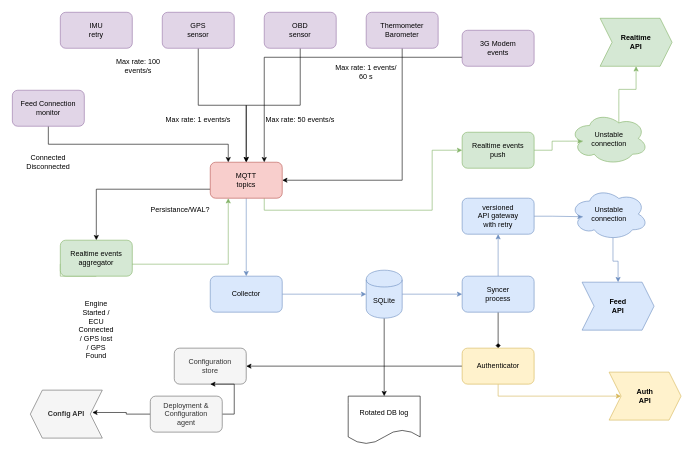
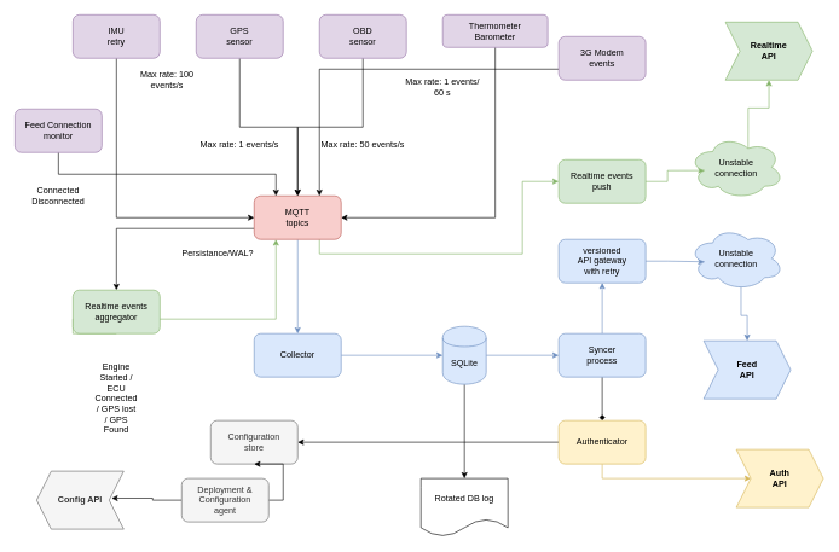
  <mxCell id="0" />
  <mxCell id="1" parent="0" />
+ <mxCell id="2" style="edgeStyle=orthogonalEdgeStyle;rounded=0;orthogonalLoop=1;jettySize=auto;html=1;exitX=0.5;exitY=1;exitDx=0;exitDy=0;entryX=0;entryY=0.5;entryDx=0;entryDy=0;" edge="1" parent="1" source="3" target="13"><mxGeometry relative="1" as="geometry" /></mxCell>
  <mxCell id="3" value="IMU&lt;br&gt;retry&lt;br&gt;" style="rounded=1;whiteSpace=wrap;html=1;fillColor=#e1d5e7;strokeColor=#9673a6;" vertex="1" parent="1"><mxGeometry x="100" y="20" width="120" height="60" as="geometry" /></mxCell>
  <mxCell id="4" style="edgeStyle=orthogonalEdgeStyle;rounded=0;orthogonalLoop=1;jettySize=auto;html=1;exitX=0.5;exitY=1;exitDx=0;exitDy=0;" edge="1" parent="1" source="5" target="13"><mxGeometry relative="1" as="geometry" /></mxCell>
  <mxCell id="5" value="GPS&lt;br&gt;sensor&lt;br&gt;" style="rounded=1;whiteSpace=wrap;html=1;fillColor=#e1d5e7;strokeColor=#9673a6;" vertex="1" parent="1"><mxGeometry x="270" y="20" width="120" height="60" as="geometry" /></mxCell>
  <mxCell id="6" style="edgeStyle=orthogonalEdgeStyle;rounded=0;orthogonalLoop=1;jettySize=auto;html=1;exitX=0.5;exitY=1;exitDx=0;exitDy=0;entryX=0.5;entryY=0;entryDx=0;entryDy=0;" edge="1" parent="1" source="7" target="13"><mxGeometry relative="1" as="geometry" /></mxCell>
  <mxCell id="7" value="OBD&lt;br&gt;sensor&lt;br&gt;" style="rounded=1;whiteSpace=wrap;html=1;fillColor=#e1d5e7;strokeColor=#9673a6;" vertex="1" parent="1"><mxGeometry x="440" y="20" width="120" height="60" as="geometry" /></mxCell>
  <mxCell id="8" style="edgeStyle=orthogonalEdgeStyle;rounded=0;orthogonalLoop=1;jettySize=auto;html=1;exitX=0.5;exitY=1;exitDx=0;exitDy=0;entryX=1;entryY=0.5;entryDx=0;entryDy=0;" edge="1" parent="1" source="9" target="13"><mxGeometry relative="1" as="geometry" /></mxCell>
- <mxCell id="9" value="Thermometer&lt;br&gt;Barometer&lt;br&gt;" style="rounded=1;whiteSpace=wrap;html=1;fillColor=#e1d5e7;strokeColor=#9673a6;" vertex="1" parent="1"><mxGeometry x="610" y="20" width="120" height="60" as="geometry" /></mxCell>
+ <mxCell id="9" value="Thermometer&lt;br&gt;Barometer&lt;br&gt;" style="rounded=1;whiteSpace=wrap;html=1;fillColor=#e1d5e7;strokeColor=#9673a6;" vertex="1" parent="1"><mxGeometry x="610" y="20" width="145" height="45" as="geometry" /></mxCell>
  <mxCell id="10" style="edgeStyle=orthogonalEdgeStyle;rounded=0;orthogonalLoop=1;jettySize=auto;html=1;exitX=0.5;exitY=1;exitDx=0;exitDy=0;entryX=0.5;entryY=0;entryDx=0;entryDy=0;fillColor=#dae8fc;strokeColor=#6c8ebf;" edge="1" parent="1" source="13" target="19"><mxGeometry relative="1" as="geometry" /></mxCell>
  <mxCell id="11" style="edgeStyle=orthogonalEdgeStyle;rounded=0;orthogonalLoop=1;jettySize=auto;html=1;exitX=0;exitY=0.75;exitDx=0;exitDy=0;" edge="1" parent="1" source="13" target="32"><mxGeometry relative="1" as="geometry" /></mxCell>
  <mxCell id="12" style="edgeStyle=orthogonalEdgeStyle;rounded=0;orthogonalLoop=1;jettySize=auto;html=1;exitX=0.75;exitY=1;exitDx=0;exitDy=0;fillColor=#d5e8d4;strokeColor=#82b366;" edge="1" parent="1" source="13" target="42"><mxGeometry relative="1" as="geometry"><Array as="points"><mxPoint x="440" y="350" /><mxPoint x="720" y="350" /><mxPoint x="720" y="250" /></Array></mxGeometry></mxCell>
  <mxCell id="13" value="MQTT&lt;br&gt;topics&lt;br&gt;" style="rounded=1;whiteSpace=wrap;html=1;fillColor=#f8cecc;strokeColor=#b85450;" vertex="1" parent="1"><mxGeometry x="350" y="270" width="120" height="60" as="geometry" /></mxCell>
  <mxCell id="14" value="Max rate: 100 events/s" style="text;html=1;strokeColor=none;fillColor=none;align=center;verticalAlign=middle;whiteSpace=wrap;rounded=0;" vertex="1" parent="1"><mxGeometry x="170" y="100" width="120" height="20" as="geometry" /></mxCell>
  <mxCell id="15" value="Max rate: 1 events/s" style="text;html=1;strokeColor=none;fillColor=none;align=center;verticalAlign=middle;whiteSpace=wrap;rounded=0;" vertex="1" parent="1"><mxGeometry x="270" y="190" width="120" height="20" as="geometry" /></mxCell>
  <mxCell id="16" value="Max rate: 50 events/s" style="text;html=1;strokeColor=none;fillColor=none;align=center;verticalAlign=middle;whiteSpace=wrap;rounded=0;" vertex="1" parent="1"><mxGeometry x="440" y="190" width="120" height="20" as="geometry" /></mxCell>
  <mxCell id="17" value="Max rate: 1 events/ 60 s" style="text;html=1;strokeColor=none;fillColor=none;align=center;verticalAlign=middle;whiteSpace=wrap;rounded=0;" vertex="1" parent="1"><mxGeometry x="550" y="110" width="120" height="20" as="geometry" /></mxCell>
  <mxCell id="18" style="edgeStyle=orthogonalEdgeStyle;rounded=0;orthogonalLoop=1;jettySize=auto;html=1;exitX=1;exitY=0.5;exitDx=0;exitDy=0;entryX=0;entryY=0.5;entryDx=0;entryDy=0;fillColor=#dae8fc;strokeColor=#6c8ebf;" edge="1" parent="1" source="19" target="25"><mxGeometry relative="1" as="geometry" /></mxCell>
  <mxCell id="19" value="Collector" style="rounded=1;whiteSpace=wrap;html=1;fillColor=#dae8fc;strokeColor=#6c8ebf;" vertex="1" parent="1"><mxGeometry x="350" y="460" width="120" height="60" as="geometry" /></mxCell>
  <mxCell id="20" style="edgeStyle=orthogonalEdgeStyle;rounded=0;orthogonalLoop=1;jettySize=auto;html=1;exitX=0.5;exitY=0;exitDx=0;exitDy=0;entryX=0.5;entryY=1;entryDx=0;entryDy=0;fillColor=#dae8fc;strokeColor=#6c8ebf;" edge="1" parent="1" source="22" target="28"><mxGeometry relative="1" as="geometry" /></mxCell>
  <mxCell id="21" style="edgeStyle=orthogonalEdgeStyle;rounded=0;orthogonalLoop=1;jettySize=auto;html=1;exitX=0.5;exitY=1;exitDx=0;exitDy=0;entryX=0.5;entryY=0;entryDx=0;entryDy=0;endArrow=diamond;" edge="1" parent="1" source="22" target="48"><mxGeometry relative="1" as="geometry" /></mxCell>
  <mxCell id="22" value="Syncer&lt;br&gt;process&lt;br&gt;" style="rounded=1;whiteSpace=wrap;html=1;fillColor=#dae8fc;strokeColor=#6c8ebf;" vertex="1" parent="1"><mxGeometry x="770" y="460" width="120" height="60" as="geometry" /></mxCell>
  <mxCell id="23" style="edgeStyle=orthogonalEdgeStyle;rounded=0;orthogonalLoop=1;jettySize=auto;html=1;exitX=1;exitY=0.5;exitDx=0;exitDy=0;entryX=0;entryY=0.5;entryDx=0;entryDy=0;fillColor=#dae8fc;strokeColor=#6c8ebf;" edge="1" parent="1" source="25" target="22"><mxGeometry relative="1" as="geometry" /></mxCell>
  <mxCell id="24" style="edgeStyle=orthogonalEdgeStyle;rounded=0;orthogonalLoop=1;jettySize=auto;html=1;exitX=0.5;exitY=1;exitDx=0;exitDy=0;entryX=0.5;entryY=0;entryDx=0;entryDy=0;" edge="1" parent="1" source="25" target="26"><mxGeometry relative="1" as="geometry" /></mxCell>
  <mxCell id="25" value="SQLite" style="shape=cylinder;whiteSpace=wrap;html=1;boundedLbl=1;backgroundOutline=1;fillColor=#dae8fc;strokeColor=#6c8ebf;" vertex="1" parent="1"><mxGeometry x="610" y="450" width="60" height="80" as="geometry" /></mxCell>
  <mxCell id="26" value="Rotated DB log" style="shape=document;whiteSpace=wrap;html=1;boundedLbl=1;" vertex="1" parent="1"><mxGeometry x="580" y="660" width="120" height="80" as="geometry" /></mxCell>
  <mxCell id="27" style="edgeStyle=orthogonalEdgeStyle;rounded=0;orthogonalLoop=1;jettySize=auto;html=1;exitX=1;exitY=0.5;exitDx=0;exitDy=0;entryX=0.16;entryY=0.55;entryDx=0;entryDy=0;entryPerimeter=0;fillColor=#dae8fc;strokeColor=#6c8ebf;" edge="1" parent="1" source="28" target="30"><mxGeometry relative="1" as="geometry" /></mxCell>
  <mxCell id="28" value="versioned &lt;br&gt;API gateway&lt;br&gt;with retry&lt;br&gt;" style="rounded=1;whiteSpace=wrap;html=1;fillColor=#dae8fc;strokeColor=#6c8ebf;" vertex="1" parent="1"><mxGeometry x="770" y="330" width="120" height="60" as="geometry" /></mxCell>
  <mxCell id="29" style="edgeStyle=orthogonalEdgeStyle;rounded=0;orthogonalLoop=1;jettySize=auto;html=1;exitX=0.55;exitY=0.95;exitDx=0;exitDy=0;exitPerimeter=0;fillColor=#dae8fc;strokeColor=#6c8ebf;" edge="1" parent="1" source="30" target="33"><mxGeometry relative="1" as="geometry" /></mxCell>
  <mxCell id="30" value="Unstable&lt;br&gt;connection&lt;br&gt;" style="ellipse;shape=cloud;whiteSpace=wrap;html=1;fillColor=#dae8fc;strokeColor=#6c8ebf;" vertex="1" parent="1"><mxGeometry x="950" y="313" width="130" height="87" as="geometry" /></mxCell>
  <mxCell id="31" style="edgeStyle=orthogonalEdgeStyle;rounded=0;orthogonalLoop=1;jettySize=auto;html=1;exitX=0.5;exitY=1;exitDx=0;exitDy=0;entryX=0.25;entryY=1;entryDx=0;entryDy=0;fillColor=#d5e8d4;strokeColor=#82b366;" edge="1" parent="1" source="32" target="13"><mxGeometry relative="1" as="geometry"><mxPoint x="360" y="340" as="targetPoint" /><Array as="points"><mxPoint x="100" y="440" /><mxPoint x="380" y="440" /></Array></mxGeometry></mxCell>
  <mxCell id="32" value="Realtime events aggregator" style="rounded=1;whiteSpace=wrap;html=1;fillColor=#d5e8d4;strokeColor=#82b366;" vertex="1" parent="1"><mxGeometry x="100" y="400" width="120" height="60" as="geometry" /></mxCell>
  <mxCell id="33" value="&lt;b&gt;Feed&lt;br&gt;API&lt;/b&gt;" style="shape=step;perimeter=stepPerimeter;whiteSpace=wrap;html=1;fixedSize=1;fillColor=#dae8fc;strokeColor=#6c8ebf;" vertex="1" parent="1"><mxGeometry x="970" y="470" width="120" height="80" as="geometry" /></mxCell>
  <mxCell id="34" style="edgeStyle=orthogonalEdgeStyle;rounded=0;orthogonalLoop=1;jettySize=auto;html=1;exitX=0.5;exitY=1;exitDx=0;exitDy=0;entryX=0.25;entryY=0;entryDx=0;entryDy=0;" edge="1" parent="1" source="35" target="13"><mxGeometry relative="1" as="geometry" /></mxCell>
  <mxCell id="35" value="Feed Connection monitor" style="rounded=1;whiteSpace=wrap;html=1;fillColor=#e1d5e7;strokeColor=#9673a6;" vertex="1" parent="1"><mxGeometry x="20" y="150" width="120" height="60" as="geometry" /></mxCell>
  <mxCell id="36" value="Connected&lt;br&gt;Disconnected&lt;br&gt;" style="text;html=1;strokeColor=none;fillColor=none;align=center;verticalAlign=middle;whiteSpace=wrap;rounded=0;" vertex="1" parent="1"><mxGeometry x="60" y="260" width="40" height="20" as="geometry" /></mxCell>
  <mxCell id="37" style="edgeStyle=orthogonalEdgeStyle;rounded=0;orthogonalLoop=1;jettySize=auto;html=1;exitX=0;exitY=0.75;exitDx=0;exitDy=0;entryX=0.75;entryY=0;entryDx=0;entryDy=0;" edge="1" parent="1" source="38" target="13"><mxGeometry relative="1" as="geometry" /></mxCell>
  <mxCell id="38" value="3G Modem&lt;br&gt;events&lt;br&gt;" style="rounded=1;whiteSpace=wrap;html=1;fillColor=#e1d5e7;strokeColor=#9673a6;" vertex="1" parent="1"><mxGeometry x="770" y="50" width="120" height="60" as="geometry" /></mxCell>
  <mxCell id="39" value="Persistance/WAL?" style="text;html=1;strokeColor=none;fillColor=none;align=center;verticalAlign=middle;whiteSpace=wrap;rounded=0;" vertex="1" parent="1"><mxGeometry x="280" y="340" width="40" height="20" as="geometry" /></mxCell>
  <mxCell id="40" value="Engine Started / ECU Connected / GPS lost / GPS Found" style="text;html=1;strokeColor=none;fillColor=none;align=center;verticalAlign=middle;whiteSpace=wrap;rounded=0;" vertex="1" parent="1"><mxGeometry x="140" y="540" width="40" height="20" as="geometry" /></mxCell>
  <mxCell id="41" style="edgeStyle=orthogonalEdgeStyle;rounded=0;orthogonalLoop=1;jettySize=auto;html=1;exitX=1;exitY=0.5;exitDx=0;exitDy=0;entryX=0.16;entryY=0.55;entryDx=0;entryDy=0;entryPerimeter=0;fillColor=#d5e8d4;strokeColor=#82b366;" edge="1" parent="1" source="42" target="45"><mxGeometry relative="1" as="geometry" /></mxCell>
  <mxCell id="42" value="Realtime events&lt;br&gt;push&lt;br&gt;" style="rounded=1;whiteSpace=wrap;html=1;fillColor=#d5e8d4;strokeColor=#82b366;" vertex="1" parent="1"><mxGeometry x="770" y="220" width="120" height="60" as="geometry" /></mxCell>
  <mxCell id="43" value="&lt;b&gt;Realtime&lt;br&gt;API&lt;/b&gt;" style="shape=step;perimeter=stepPerimeter;whiteSpace=wrap;html=1;fixedSize=1;fillColor=#d5e8d4;strokeColor=#82b366;" vertex="1" parent="1"><mxGeometry x="1000" y="30" width="120" height="80" as="geometry" /></mxCell>
  <mxCell id="44" style="edgeStyle=orthogonalEdgeStyle;rounded=0;orthogonalLoop=1;jettySize=auto;html=1;exitX=0.625;exitY=0.2;exitDx=0;exitDy=0;exitPerimeter=0;entryX=0.5;entryY=1;entryDx=0;entryDy=0;fillColor=#d5e8d4;strokeColor=#82b366;" edge="1" parent="1" source="45" target="43"><mxGeometry relative="1" as="geometry" /></mxCell>
  <mxCell id="45" value="Unstable&lt;br&gt;connection&lt;br&gt;" style="ellipse;shape=cloud;whiteSpace=wrap;html=1;fillColor=#d5e8d4;strokeColor=#82b366;" vertex="1" parent="1"><mxGeometry x="950" y="187" width="130" height="87" as="geometry" /></mxCell>
  <mxCell id="46" style="edgeStyle=orthogonalEdgeStyle;rounded=0;orthogonalLoop=1;jettySize=auto;html=1;exitX=0.5;exitY=1;exitDx=0;exitDy=0;entryX=0;entryY=0.5;entryDx=0;entryDy=0;fillColor=#fff2cc;strokeColor=#d6b656;" edge="1" parent="1" source="48" target="50"><mxGeometry relative="1" as="geometry" /></mxCell>
  <mxCell id="47" style="edgeStyle=orthogonalEdgeStyle;rounded=0;orthogonalLoop=1;jettySize=auto;html=1;exitX=0;exitY=0.5;exitDx=0;exitDy=0;entryX=1;entryY=0.5;entryDx=0;entryDy=0;" edge="1" parent="1" source="48" target="49"><mxGeometry relative="1" as="geometry"><mxPoint x="490" y="610" as="targetPoint" /></mxGeometry></mxCell>
  <mxCell id="48" value="Authenticator" style="rounded=1;whiteSpace=wrap;html=1;fillColor=#fff2cc;strokeColor=#d6b656;" vertex="1" parent="1"><mxGeometry x="770" y="580" width="120" height="60" as="geometry" /></mxCell>
  <mxCell id="49" value="Configuration&lt;br&gt;store&lt;br&gt;" style="rounded=1;whiteSpace=wrap;html=1;fillColor=#f5f5f5;strokeColor=#666666;fontColor=#333333;" vertex="1" parent="1"><mxGeometry x="290" y="580" width="120" height="60" as="geometry" /></mxCell>
  <mxCell id="50" value="&lt;b&gt;Auth&lt;br&gt;API&lt;/b&gt;" style="shape=step;perimeter=stepPerimeter;whiteSpace=wrap;html=1;fixedSize=1;fillColor=#fff2cc;strokeColor=#d6b656;" vertex="1" parent="1"><mxGeometry x="1015" y="620" width="120" height="80" as="geometry" /></mxCell>
  <mxCell id="51" value="&lt;b&gt;Config API&lt;/b&gt;" style="shape=step;perimeter=stepPerimeter;whiteSpace=wrap;html=1;fixedSize=1;fillColor=#f5f5f5;strokeColor=#666666;flipH=1;fontColor=#333333;" vertex="1" parent="1"><mxGeometry x="50" y="650" width="120" height="80" as="geometry" /></mxCell>
  <mxCell id="52" style="edgeStyle=orthogonalEdgeStyle;rounded=0;orthogonalLoop=1;jettySize=auto;html=1;exitX=0;exitY=0.5;exitDx=0;exitDy=0;entryX=0.139;entryY=0.466;entryDx=0;entryDy=0;entryPerimeter=0;" edge="1" parent="1" source="54" target="51"><mxGeometry relative="1" as="geometry" /></mxCell>
  <mxCell id="53" style="edgeStyle=orthogonalEdgeStyle;rounded=0;orthogonalLoop=1;jettySize=auto;html=1;exitX=1;exitY=0.5;exitDx=0;exitDy=0;entryX=0.5;entryY=1;entryDx=0;entryDy=0;" edge="1" parent="1" source="54" target="49"><mxGeometry relative="1" as="geometry" /></mxCell>
  <mxCell id="54" value="Deployment &amp;amp; Configuration&lt;br&gt;agent&lt;br&gt;" style="rounded=1;whiteSpace=wrap;html=1;fillColor=#f5f5f5;strokeColor=#666666;fontColor=#333333;" vertex="1" parent="1"><mxGeometry x="250" y="660" width="120" height="60" as="geometry" /></mxCell>
